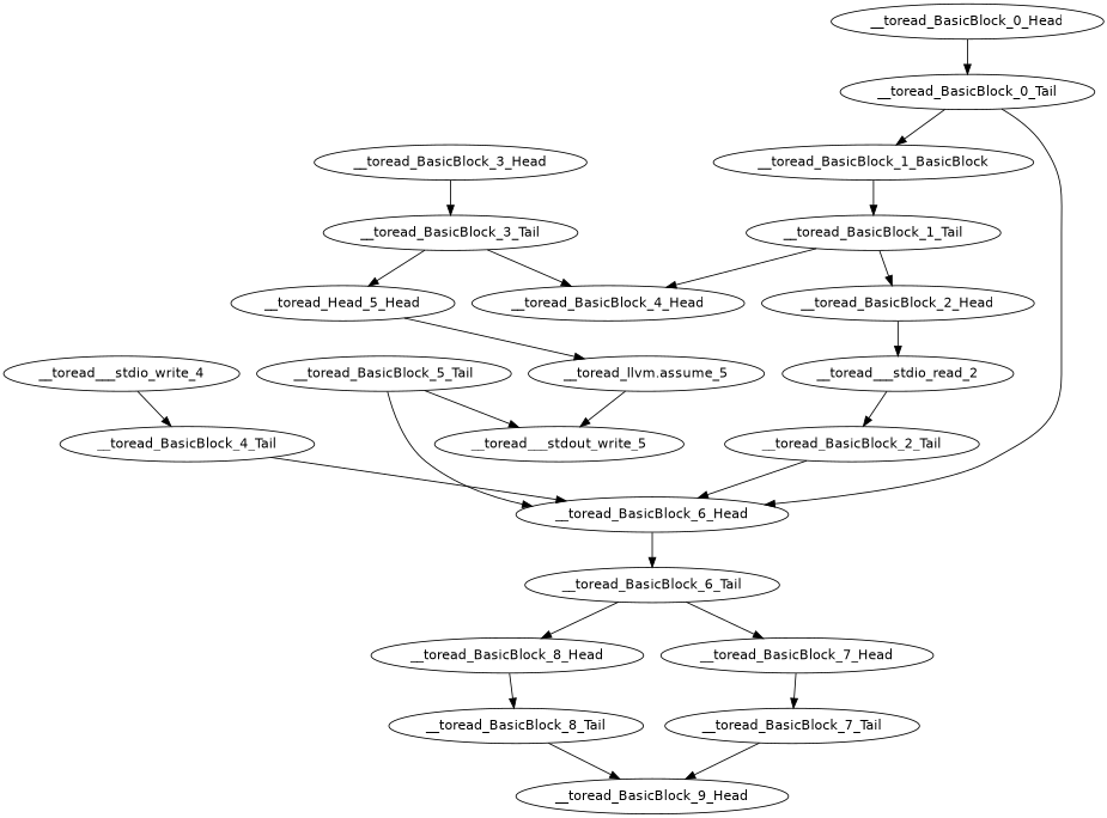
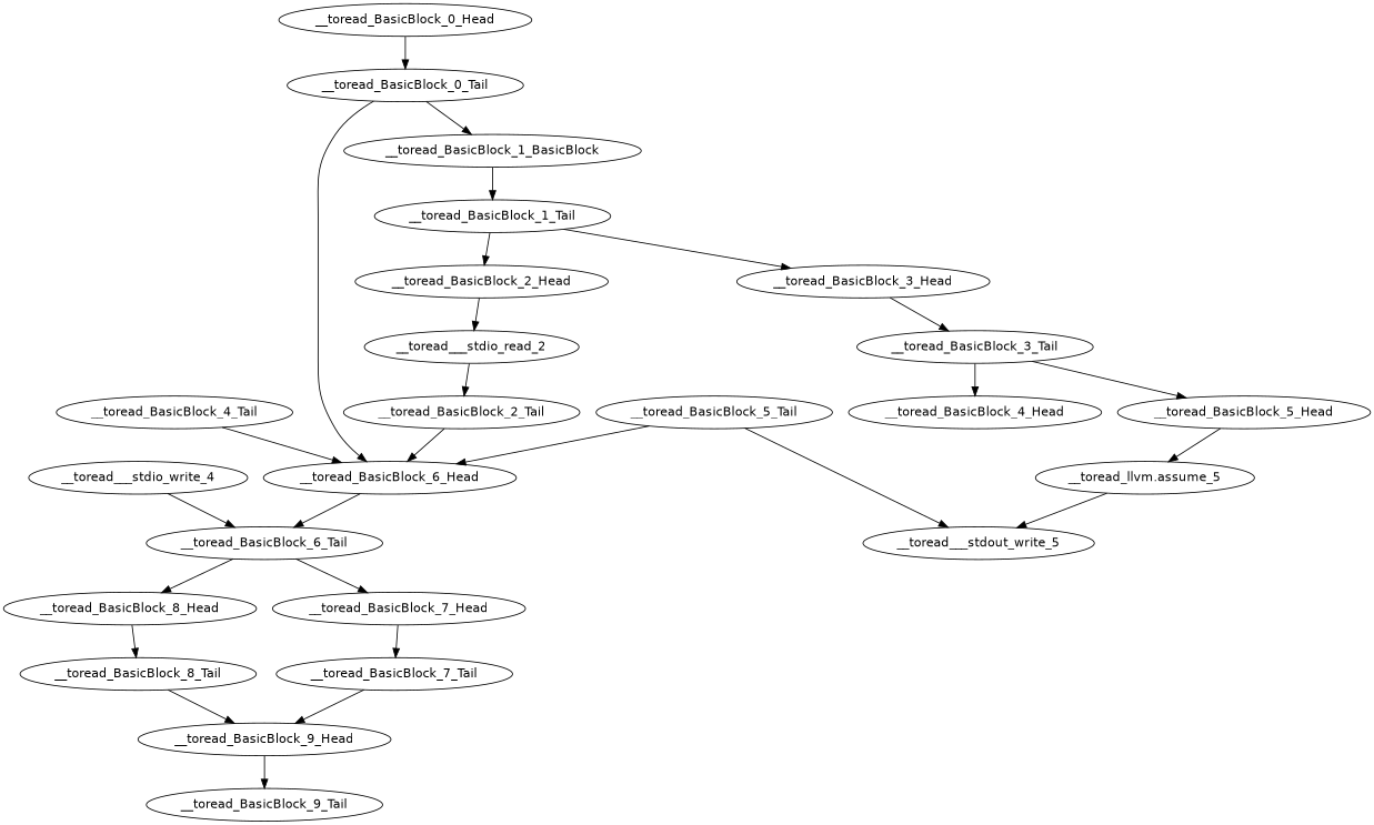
  digraph {
    fontname="DejaVu Sans"
    node [fontname="DejaVu Sans"]
    edge [fontname="DejaVu Sans"]
    __toread_BasicBlock_2_Tail
    __toread_BasicBlock_6_Head
    __toread_BasicBlock_6_Tail
    __toread_BasicBlock_8_Head
    __toread_BasicBlock_7_Head
    __toread_BasicBlock_8_Tail
    __toread_BasicBlock_9_Head
+   __toread_BasicBlock_9_Tail
    __toread___stdio_write_4
    __toread_BasicBlock_4_Tail
    __toread_BasicBlock_0_Head
    __toread_BasicBlock_0_Tail
    n13 [label=__toread_BasicBlock_1_BasicBlock]
    __toread_BasicBlock_1_Tail
    __toread___stdio_read_2
    __toread_BasicBlock_7_Tail
    __toread_BasicBlock_3_Head
    __toread_BasicBlock_2_Head
    __toread_BasicBlock_3_Tail
    __toread_BasicBlock_4_Head
-   __toread_BasicBlock_5_Head [label=__toread_Head_5_Head]
+   __toread_BasicBlock_5_Head
    "__toread_llvm.assume_5"
    __toread___stdout_write_5
    __toread_BasicBlock_5_Tail
    __toread_BasicBlock_2_Tail -> __toread_BasicBlock_6_Head
    __toread_BasicBlock_6_Head -> __toread_BasicBlock_6_Tail
    __toread_BasicBlock_6_Tail -> __toread_BasicBlock_8_Head
    __toread_BasicBlock_6_Tail -> __toread_BasicBlock_7_Head
    __toread_BasicBlock_8_Head -> __toread_BasicBlock_8_Tail
    __toread_BasicBlock_7_Head -> __toread_BasicBlock_7_Tail
    __toread_BasicBlock_8_Tail -> __toread_BasicBlock_9_Head
-   __toread___stdio_write_4 -> __toread_BasicBlock_4_Tail
+   __toread_BasicBlock_9_Head -> __toread_BasicBlock_9_Tail
+   __toread___stdio_write_4 -> __toread_BasicBlock_6_Tail
    __toread_BasicBlock_4_Tail -> __toread_BasicBlock_6_Head
    __toread_BasicBlock_0_Head -> __toread_BasicBlock_0_Tail
    __toread_BasicBlock_0_Tail -> __toread_BasicBlock_6_Head
    __toread_BasicBlock_0_Tail -> n13
    n13 -> __toread_BasicBlock_1_Tail
-   __toread_BasicBlock_1_Tail -> __toread_BasicBlock_4_Head
+   __toread_BasicBlock_1_Tail -> __toread_BasicBlock_3_Head
    __toread_BasicBlock_1_Tail -> __toread_BasicBlock_2_Head
    __toread___stdio_read_2 -> __toread_BasicBlock_2_Tail
    __toread_BasicBlock_7_Tail -> __toread_BasicBlock_9_Head
    __toread_BasicBlock_3_Head -> __toread_BasicBlock_3_Tail
    __toread_BasicBlock_2_Head -> __toread___stdio_read_2
    __toread_BasicBlock_3_Tail -> __toread_BasicBlock_4_Head
    __toread_BasicBlock_3_Tail -> __toread_BasicBlock_5_Head
    __toread_BasicBlock_5_Head -> "__toread_llvm.assume_5"
    "__toread_llvm.assume_5" -> __toread___stdout_write_5
    __toread_BasicBlock_5_Tail -> __toread_BasicBlock_6_Head
    __toread_BasicBlock_5_Tail -> __toread___stdout_write_5
  }
